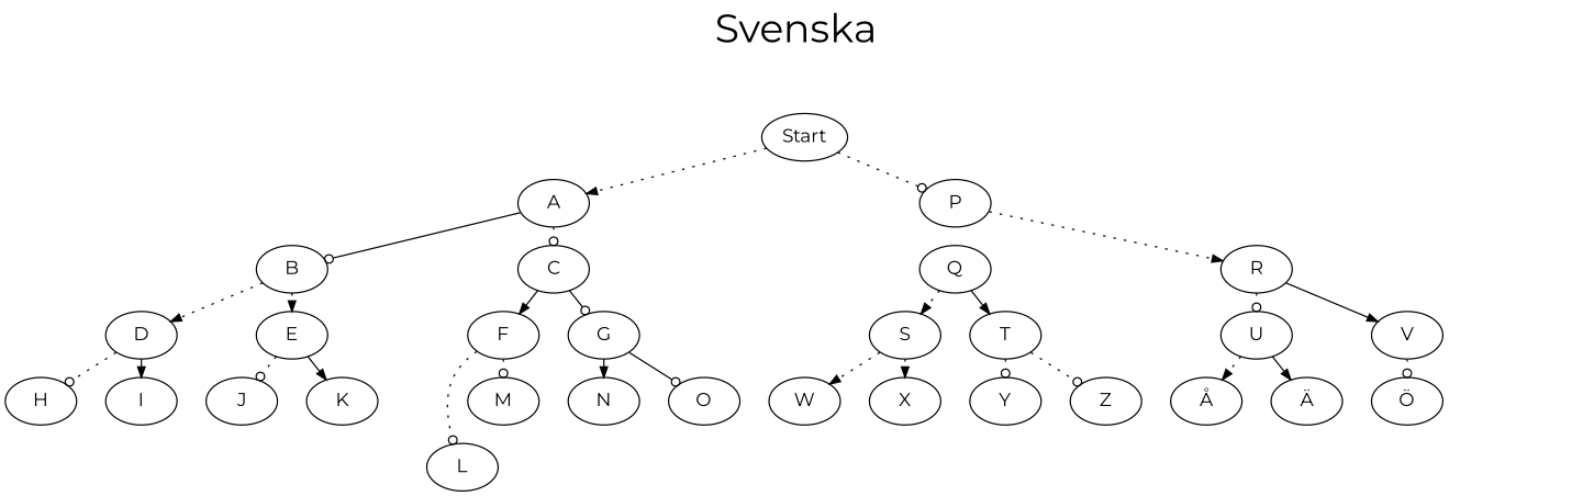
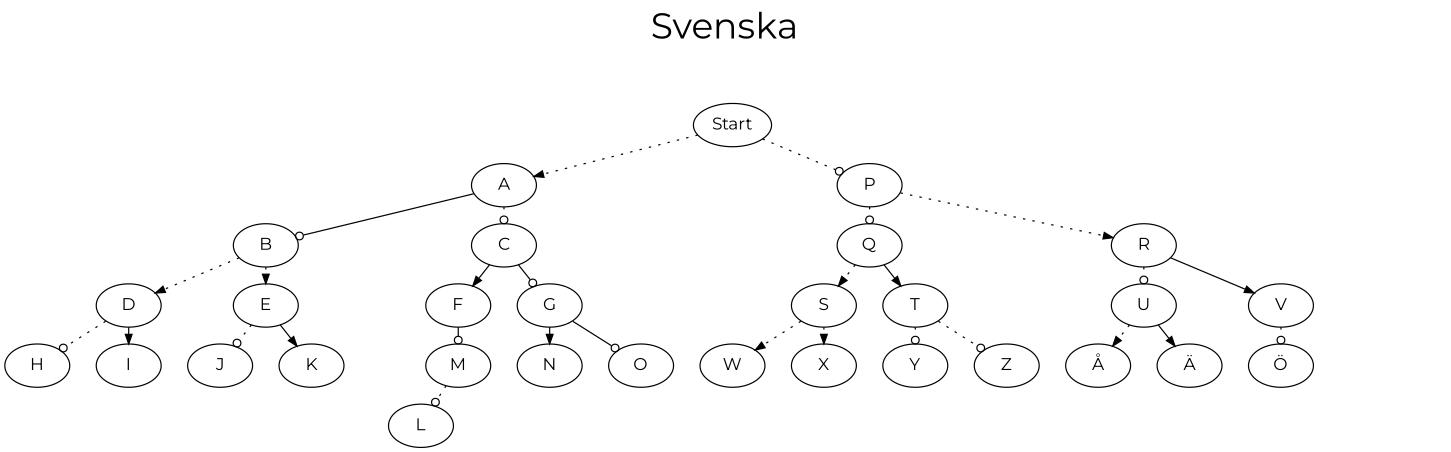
  digraph {
    fontname=Montserrat
    fontsize=30
    label=Svenska
    labelloc=top
    nodesep=0.3
    ranksep=0.2
    node [fontname=Montserrat]
    edge [arrowhead=normal arrowsize=0.8 fontname=Montserrat style=dotted]
    Start
    A
    P
    B
    C
    Q
    R
    D
    E
    F
    G
    H
    I
    J
    K
    L
    M
    N
    O
    S
    T
    U
    V
    W
    X
    Y
    Z
    "Å"
    "Ä"
    "Ö"
    empty1 [style=invis width=.1]
    Start -> A
    Start -> P [arrowhead=odot]
    A -> B [arrowhead=odot style=solid]
    A -> C [arrowhead=odot]
+   P -> Q [arrowhead=odot]
    P -> R
    B -> D
    B -> E
    C -> F [style=solid]
    C -> G [arrowhead=odot style=solid]
    Q -> S
    Q -> T [style=solid]
    R -> U [arrowhead=odot]
    R -> V [style=solid]
    D -> H [arrowhead=odot]
    D -> I [style=solid]
    E -> J [arrowhead=odot]
    E -> K [style=solid]
-   F -> L [arrowhead=odot]
-   F -> M [arrowhead=odot]
+   M -> L [arrowhead=odot]
+   F -> M [arrowhead=odot style=solid]
    G -> N [style=solid]
    G -> O [arrowhead=odot style=solid]
    S -> W
    S -> X
    T -> Y [arrowhead=odot]
    T -> Z [arrowhead=odot]
    U -> "Å"
    U -> "Ä" [style=solid]
    V -> "Ö" [arrowhead=odot]
    V -> empty1 [style=invis arrowhead=""]
  }
